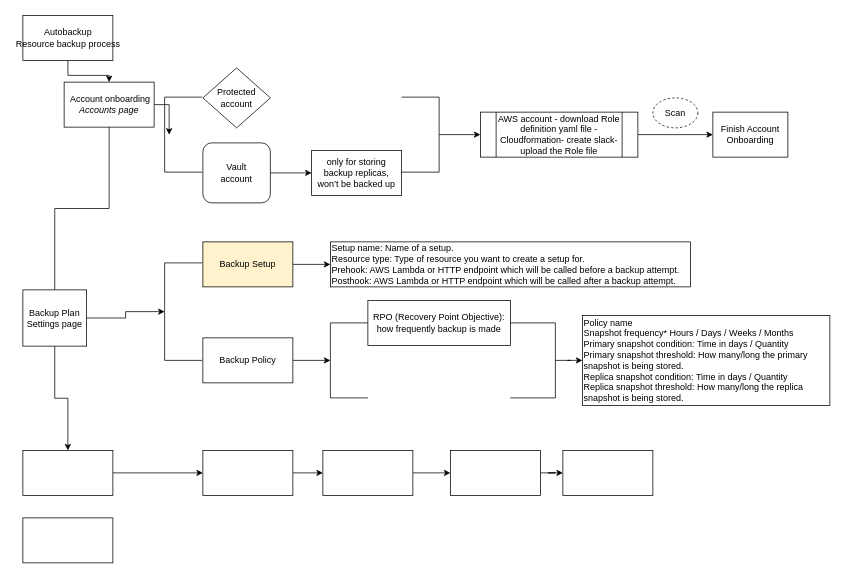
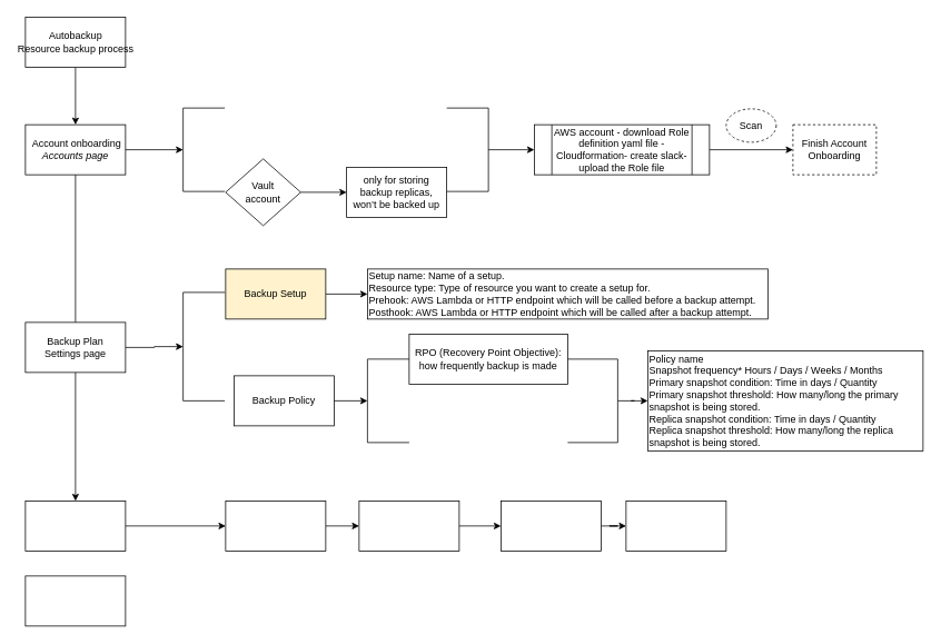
  <mxCell id="0" />
  <mxCell id="1" parent="0" />
  <mxCell id="2" style="edgeStyle=orthogonalEdgeStyle;rounded=0;orthogonalLoop=1;jettySize=auto;html=1;entryX=0.5;entryY=0;entryDx=0;entryDy=0;" edge="1" parent="1" source="3" target="6"><mxGeometry relative="1" as="geometry" /></mxCell>
  <mxCell id="3" value="" style="rounded=0;whiteSpace=wrap;html=1;" vertex="1" parent="1"><mxGeometry x="30" y="20" width="120" height="60" as="geometry" /></mxCell>
  <mxCell id="4" style="edgeStyle=orthogonalEdgeStyle;rounded=0;orthogonalLoop=1;jettySize=auto;html=1;exitX=0.5;exitY=1;exitDx=0;exitDy=0;entryX=0.5;entryY=0;entryDx=0;entryDy=0;endArrow=none;" edge="1" parent="1" source="6" target="9"><mxGeometry relative="1" as="geometry" /></mxCell>
  <mxCell id="5" value="" style="edgeStyle=orthogonalEdgeStyle;rounded=0;orthogonalLoop=1;jettySize=auto;html=1;" edge="1" parent="1" source="6" target="28"><mxGeometry relative="1" as="geometry" /></mxCell>
- <mxCell id="6" value="&amp;nbsp;Account onboarding&lt;br&gt;&lt;i&gt;Accounts page&lt;/i&gt;" style="rounded=0;whiteSpace=wrap;html=1;" vertex="1" parent="1"><mxGeometry x="85" y="109" width="120" height="60" as="geometry" /></mxCell>
+ <mxCell id="6" value="&amp;nbsp;Account onboarding&lt;br&gt;&lt;i&gt;Accounts page&lt;/i&gt;" style="rounded=0;whiteSpace=wrap;html=1;" vertex="1" parent="1"><mxGeometry x="30" y="149" width="120" height="60" as="geometry" /></mxCell>
  <mxCell id="7" style="edgeStyle=orthogonalEdgeStyle;rounded=0;orthogonalLoop=1;jettySize=auto;html=1;exitX=0.5;exitY=1;exitDx=0;exitDy=0;entryX=0.5;entryY=0;entryDx=0;entryDy=0;" edge="1" parent="1" source="9" target="11"><mxGeometry relative="1" as="geometry" /></mxCell>
  <mxCell id="8" value="" style="edgeStyle=orthogonalEdgeStyle;rounded=0;orthogonalLoop=1;jettySize=auto;html=1;" edge="1" parent="1" source="9" target="35"><mxGeometry relative="1" as="geometry" /></mxCell>
- <mxCell id="9" value="Backup Plan&lt;br&gt;Settings page" style="rounded=0;whiteSpace=wrap;html=1;" vertex="1" parent="1"><mxGeometry x="30" y="386" width="85" height="75" as="geometry" /></mxCell>
+ <mxCell id="9" value="Backup Plan&lt;br&gt;Settings page" style="rounded=0;whiteSpace=wrap;html=1;" vertex="1" parent="1"><mxGeometry x="30" y="386" width="120" height="60" as="geometry" /></mxCell>
  <mxCell id="10" style="edgeStyle=orthogonalEdgeStyle;rounded=0;orthogonalLoop=1;jettySize=auto;html=1;exitX=1;exitY=0.5;exitDx=0;exitDy=0;entryX=0;entryY=0.5;entryDx=0;entryDy=0;" edge="1" parent="1" source="11" target="14"><mxGeometry relative="1" as="geometry" /></mxCell>
  <mxCell id="11" value="" style="rounded=0;whiteSpace=wrap;html=1;" vertex="1" parent="1"><mxGeometry x="30" y="600" width="120" height="60" as="geometry" /></mxCell>
  <mxCell id="12" value="" style="rounded=0;whiteSpace=wrap;html=1;" vertex="1" parent="1"><mxGeometry x="30" y="690" width="120" height="60" as="geometry" /></mxCell>
  <mxCell id="13" style="edgeStyle=orthogonalEdgeStyle;rounded=0;orthogonalLoop=1;jettySize=auto;html=1;exitX=1;exitY=0.5;exitDx=0;exitDy=0;entryX=0;entryY=0.5;entryDx=0;entryDy=0;" edge="1" parent="1" source="14" target="16"><mxGeometry relative="1" as="geometry" /></mxCell>
  <mxCell id="14" value="" style="rounded=0;whiteSpace=wrap;html=1;" vertex="1" parent="1"><mxGeometry x="270" y="600" width="120" height="60" as="geometry" /></mxCell>
  <mxCell id="15" value="" style="edgeStyle=orthogonalEdgeStyle;rounded=0;orthogonalLoop=1;jettySize=auto;html=1;" edge="1" parent="1" source="16" target="18"><mxGeometry relative="1" as="geometry" /></mxCell>
  <mxCell id="16" value="" style="rounded=0;whiteSpace=wrap;html=1;" vertex="1" parent="1"><mxGeometry x="430" y="600" width="120" height="60" as="geometry" /></mxCell>
  <mxCell id="17" value="" style="edgeStyle=orthogonalEdgeStyle;rounded=0;orthogonalLoop=1;jettySize=auto;html=1;" edge="1" parent="1" source="18" target="23"><mxGeometry relative="1" as="geometry" /></mxCell>
  <mxCell id="18" value="" style="rounded=0;whiteSpace=wrap;html=1;" vertex="1" parent="1"><mxGeometry x="600" y="600" width="120" height="60" as="geometry" /></mxCell>
  <mxCell id="19" value="" style="edgeStyle=orthogonalEdgeStyle;rounded=0;orthogonalLoop=1;jettySize=auto;html=1;" edge="1" parent="1" source="20" target="36"><mxGeometry relative="1" as="geometry" /></mxCell>
  <mxCell id="20" value="Backup Setup" style="rounded=0;whiteSpace=wrap;html=1;fillColor=#fff2cc;" vertex="1" parent="1"><mxGeometry x="270" y="322" width="120" height="60" as="geometry" /></mxCell>
  <mxCell id="21" value="" style="edgeStyle=orthogonalEdgeStyle;rounded=0;orthogonalLoop=1;jettySize=auto;html=1;" edge="1" parent="1" source="22" target="37"><mxGeometry relative="1" as="geometry" /></mxCell>
- <mxCell id="22" value="Backup Policy" style="rounded=0;whiteSpace=wrap;html=1;" vertex="1" parent="1"><mxGeometry x="270" y="450" width="120" height="60" as="geometry" /></mxCell>
+ <mxCell id="22" value="Backup Policy" style="rounded=0;whiteSpace=wrap;html=1;" vertex="1" parent="1"><mxGeometry x="280" y="450" width="120" height="60" as="geometry" /></mxCell>
  <mxCell id="23" value="" style="rounded=0;whiteSpace=wrap;html=1;" vertex="1" parent="1"><mxGeometry x="750" y="600" width="120" height="60" as="geometry" /></mxCell>
  <mxCell id="24" value="&lt;div&gt;Autobackup &lt;br&gt;&lt;/div&gt;&lt;div&gt;Resource backup process&lt;/div&gt;" style="text;html=1;align=center;verticalAlign=middle;resizable=0;points=[];autosize=1;strokeColor=none;fillColor=none;" vertex="1" parent="1"><mxGeometry x="20" y="30" width="140" height="40" as="geometry" /></mxCell>
- <mxCell id="25" value="Protected account" style="rhombus;whiteSpace=wrap;html=1;" vertex="1" parent="1"><mxGeometry x="270" y="90" width="90" height="80" as="geometry" /></mxCell>
  <mxCell id="26" value="" style="edgeStyle=orthogonalEdgeStyle;rounded=0;orthogonalLoop=1;jettySize=auto;html=1;" edge="1" parent="1" source="27" target="29"><mxGeometry relative="1" as="geometry" /></mxCell>
- <mxCell id="27" value="&lt;div&gt;Vault &lt;br&gt;&lt;/div&gt;&lt;div&gt;account&lt;/div&gt;" style="whiteSpace=wrap;html=1;rounded=1;" vertex="1" parent="1"><mxGeometry x="270" y="190" width="90" height="80" as="geometry" /></mxCell>
+ <mxCell id="27" value="&lt;div&gt;Vault &lt;br&gt;&lt;/div&gt;&lt;div&gt;account&lt;/div&gt;" style="rhombus;whiteSpace=wrap;html=1;" vertex="1" parent="1"><mxGeometry x="270" y="190" width="90" height="80" as="geometry" /></mxCell>
  <mxCell id="28" value="" style="strokeWidth=1;html=1;shape=mxgraph.flowchart.annotation_1;align=left;pointerEvents=1;" vertex="1" parent="1"><mxGeometry x="219" y="129" width="50" height="100" as="geometry" /></mxCell>
  <mxCell id="29" value="&lt;div&gt;only for storing backup replicas, &lt;br&gt;&lt;/div&gt;&lt;div&gt;won’t be backed up&lt;/div&gt;" style="rounded=0;whiteSpace=wrap;html=1;" vertex="1" parent="1"><mxGeometry x="415" y="200" width="120" height="60" as="geometry" /></mxCell>
  <mxCell id="30" value="" style="edgeStyle=orthogonalEdgeStyle;rounded=0;orthogonalLoop=1;jettySize=auto;html=1;" edge="1" parent="1" source="31" target="33"><mxGeometry relative="1" as="geometry" /></mxCell>
  <mxCell id="31" value="" style="strokeWidth=1;html=1;shape=mxgraph.flowchart.annotation_1;align=left;pointerEvents=1;rotation=-180;" vertex="1" parent="1"><mxGeometry x="535" y="129" width="50" height="100" as="geometry" /></mxCell>
  <mxCell id="32" value="" style="edgeStyle=orthogonalEdgeStyle;rounded=0;orthogonalLoop=1;jettySize=auto;html=1;" edge="1" parent="1" source="33" target="34"><mxGeometry relative="1" as="geometry" /></mxCell>
  <mxCell id="33" value="AWS account - download Role definition yaml file - Cloudformation- create slack-upload the Role file" style="shape=process;whiteSpace=wrap;html=1;backgroundOutline=1;strokeWidth=1;" vertex="1" parent="1"><mxGeometry x="640" y="149" width="210" height="60" as="geometry" /></mxCell>
- <mxCell id="34" value="Finish Account Onboarding" style="rounded=0;whiteSpace=wrap;html=1;" vertex="1" parent="1"><mxGeometry x="950" y="149" width="100" height="60" as="geometry" /></mxCell>
+ <mxCell id="34" value="Finish Account Onboarding" style="rounded=0;whiteSpace=wrap;html=1;dashed=1;" vertex="1" parent="1"><mxGeometry x="950" y="149" width="100" height="60" as="geometry" /></mxCell>
  <mxCell id="35" value="" style="strokeWidth=1;html=1;shape=mxgraph.flowchart.annotation_1;align=left;pointerEvents=1;" vertex="1" parent="1"><mxGeometry x="219" y="350" width="50" height="130" as="geometry" /></mxCell>
  <mxCell id="36" value="Setup name: Name of a setup.&lt;br&gt;Resource type: Type of resource you want to create a setup for.&lt;br&gt;&lt;div&gt;Prehook: AWS Lambda or HTTP endpoint which will be called before a backup attempt. &lt;br&gt;&lt;/div&gt;&lt;div&gt;Posthook: AWS Lambda or HTTP endpoint which will be called after a backup attempt.&lt;/div&gt;" style="rounded=0;whiteSpace=wrap;html=1;align=left;" vertex="1" parent="1"><mxGeometry x="440" y="322" width="480" height="60" as="geometry" /></mxCell>
  <mxCell id="37" value="" style="strokeWidth=1;html=1;shape=mxgraph.flowchart.annotation_1;align=left;pointerEvents=1;" vertex="1" parent="1"><mxGeometry x="440" y="430" width="50" height="100" as="geometry" /></mxCell>
  <mxCell id="38" value="RPO (Recovery Point Objective): how frequently backup is made" style="rounded=0;whiteSpace=wrap;html=1;" vertex="1" parent="1"><mxGeometry x="490" y="400" width="190" height="60" as="geometry" /></mxCell>
  <mxCell id="39" value="" style="edgeStyle=orthogonalEdgeStyle;rounded=0;orthogonalLoop=1;jettySize=auto;html=1;" edge="1" parent="1" source="40" target="41"><mxGeometry relative="1" as="geometry" /></mxCell>
  <mxCell id="40" value="" style="strokeWidth=1;html=1;shape=mxgraph.flowchart.annotation_1;align=left;pointerEvents=1;rotation=-180;" vertex="1" parent="1"><mxGeometry x="680" y="430" width="60" height="100" as="geometry" /></mxCell>
  <mxCell id="41" value="Policy name&lt;br&gt;Snapshot frequency* Hours / Days / Weeks / Months&lt;br&gt;Primary snapshot condition: Time in days / Quantity&lt;br&gt;&lt;div&gt;Primary snapshot threshold: How many/long the primary snapshot is being stored. &lt;br&gt;&lt;/div&gt;&lt;div&gt;Replica snapshot condition: Time in days / Quantity&lt;/div&gt;Replica snapshot threshold: How many/long the replica snapshot is being stored." style="rounded=0;whiteSpace=wrap;html=1;align=left;" vertex="1" parent="1"><mxGeometry x="776" y="420" width="330" height="120" as="geometry" /></mxCell>
  <mxCell id="42" value="Scan" style="ellipse;whiteSpace=wrap;html=1;strokeWidth=1;dashed=1;" vertex="1" parent="1"><mxGeometry x="870" y="130" width="60" height="40" as="geometry" /></mxCell>
